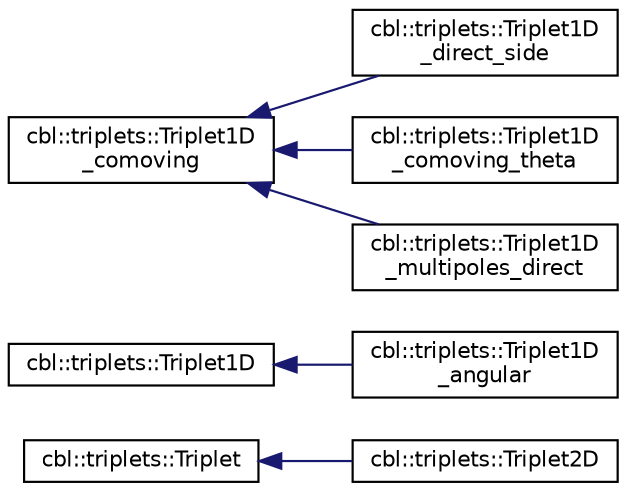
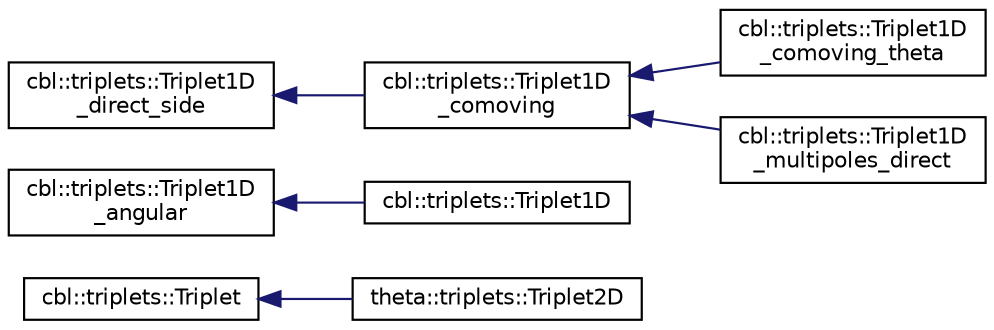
  digraph {
    rankdir=LR
    node [color=black fillcolor=white fontname=Helvetica fontsize=10 shape=record style=filled]
    edge [color=midnightblue dir=back fontname=Helvetica fontsize=10 labelfontname=Helvetica labelfontsize=10 style=solid]
    n1 [height=0.2 label="cbl::triplets::Triplet" width=0.4]
-   n2 [height=0.2 label="cbl::triplets::Triplet2D" width=0.4]
+   n2 [height=0.2 label="theta::triplets::Triplet2D" width=0.4]
    n3 [height=0.2 label="cbl::triplets::Triplet1D" width=0.4]
    n4 [height=0.2 label="cbl::triplets::Triplet1D\l_angular" width=0.4]
    n5 [height=0.2 label="cbl::triplets::Triplet1D\l_comoving" width=0.4]
    n6 [height=0.2 label="cbl::triplets::Triplet1D\l_direct_side" width=0.4]
    n7 [height=0.2 label="cbl::triplets::Triplet1D\l_comoving_theta" width=0.4]
    n8 [height=0.2 label="cbl::triplets::Triplet1D\l_multipoles_direct" width=0.4]
    n1 -> n2
-   n3 -> n4
-   n5 -> n6
+   n4 -> n3
+   n6 -> n5
    n5 -> n7
    n5 -> n8
  }
